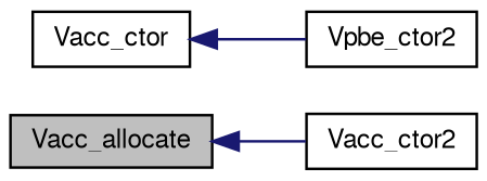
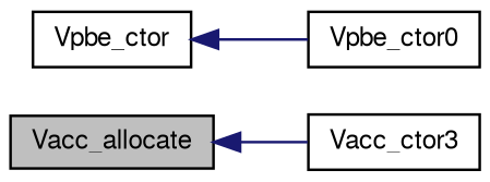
  digraph {
    rankdir=LR
    node [color=black fillcolor=white fontname=FreeSans fontsize=10 shape=record style=filled]
    edge [color=midnightblue dir=back fontname=FreeSans fontsize=10 labelfontname=FreeSans labelfontsize=10 style=solid]
    n1 [fillcolor=grey75 fontcolor=black height=0.2 label=Vacc_allocate width=0.4]
-   n2 [height=0.2 label=Vacc_ctor2 width=0.4]
-   n3 [height=0.2 label=Vacc_ctor width=0.4]
-   n4 [height=0.2 label=Vpbe_ctor2 width=0.4]
+   n2 [height=0.2 label=Vacc_ctor3 width=0.4]
+   n3 [height=0.2 label=Vpbe_ctor width=0.4]
+   n4 [height=0.2 label=Vpbe_ctor0 width=0.4]
    n1 -> n2
    n3 -> n4
  }
